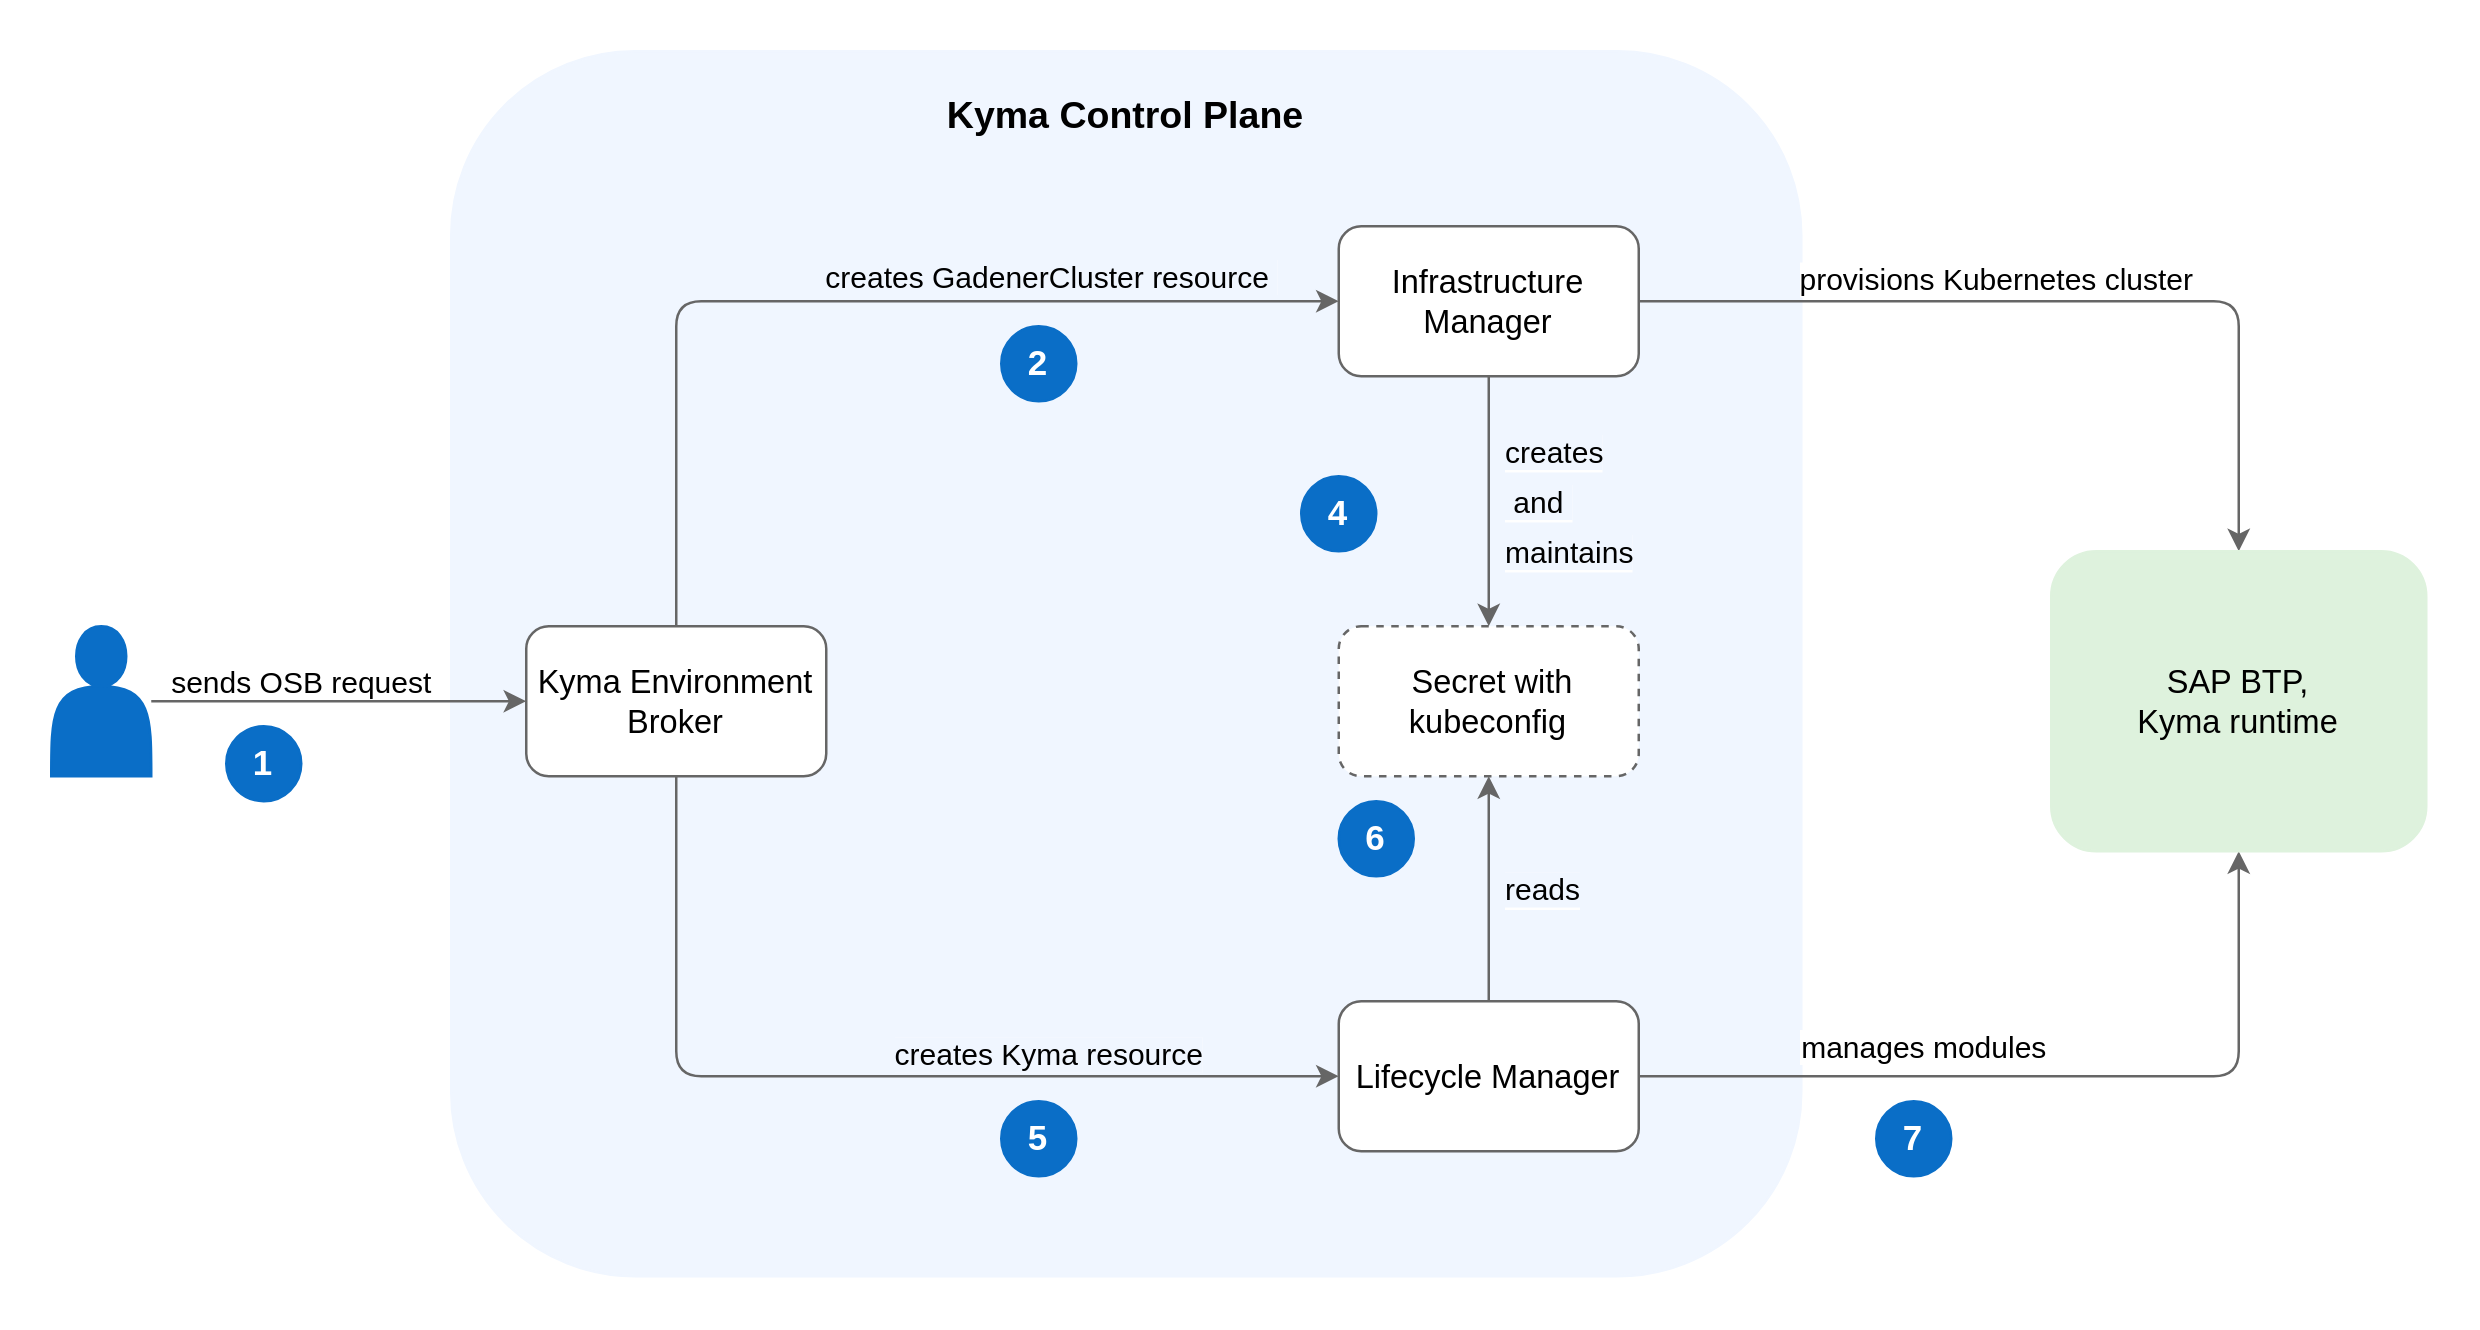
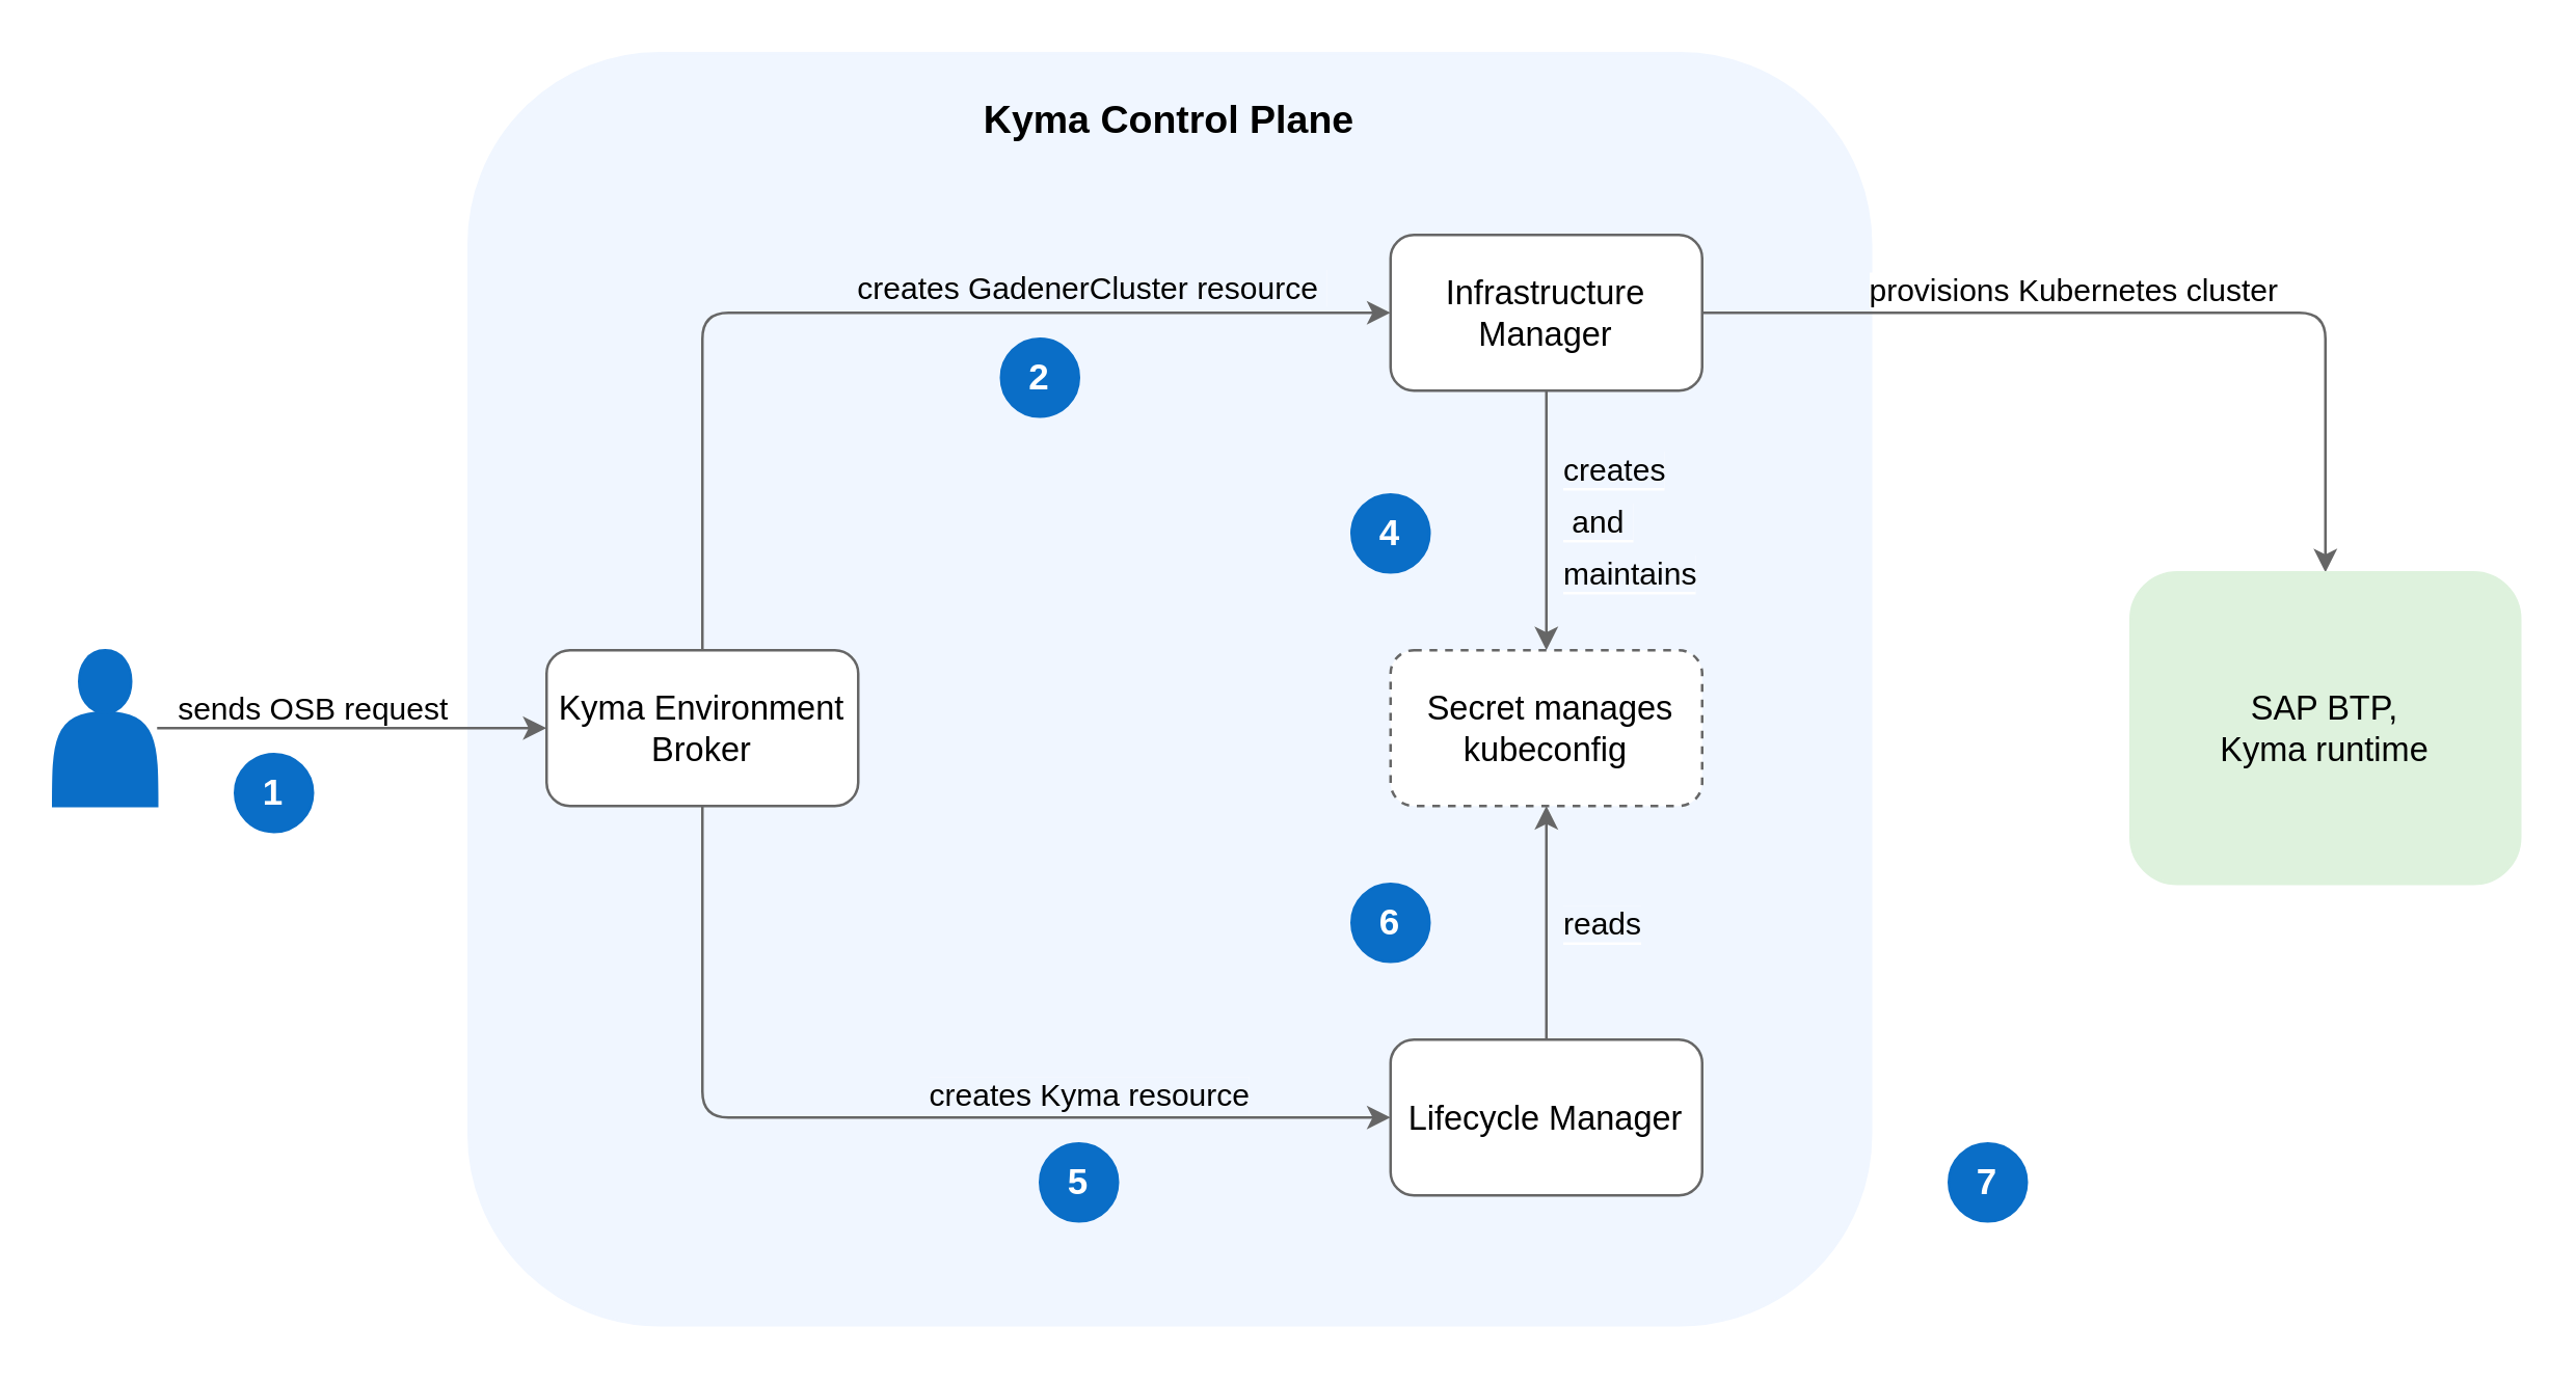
  <mxCell id="0" />
  <mxCell id="1" parent="0" />
  <mxCell id="2" value="" style="rounded=1;whiteSpace=wrap;html=1;align=left;fillColor=#f0f6ff;strokeColor=#f0f6ff;verticalAlign=middle;labelPosition=right;verticalLabelPosition=middle;" parent="1" vertex="1"><mxGeometry x="180" y="20" width="540" height="490" as="geometry" /></mxCell>
  <mxCell id="3" value="&lt;font style=&quot;font-size: 15px;&quot;&gt;&lt;b&gt;Kyma Control Plane&lt;/b&gt;&lt;/font&gt;" style="text;html=1;strokeColor=none;fillColor=none;align=center;verticalAlign=middle;whiteSpace=wrap;rounded=0;fontSize=19;labelPosition=center;verticalLabelPosition=middle;" parent="1" vertex="1"><mxGeometry x="360" y="30" width="180" height="30" as="geometry" /></mxCell>
  <mxCell id="4" style="edgeStyle=orthogonalEdgeStyle;rounded=1;orthogonalLoop=1;jettySize=auto;html=1;entryX=0;entryY=0.5;entryDx=0;entryDy=0;strokeColor=#666666;" parent="1" source="8" target="15" edge="1"><mxGeometry relative="1" as="geometry"><Array as="points"><mxPoint x="270" y="120" /></Array></mxGeometry></mxCell>
  <mxCell id="5" value="&lt;font style=&quot;font-size: 12px; background-color: rgb(240, 246, 255);&quot;&gt;creates GadenerCluster resource&amp;nbsp;&lt;/font&gt;" style="edgeLabel;html=1;align=center;verticalAlign=bottom;resizable=0;points=[];" parent="4" vertex="1" connectable="0"><mxGeometry x="0.413" y="1" relative="1" as="geometry"><mxPoint as="offset" /></mxGeometry></mxCell>
  <mxCell id="6" style="edgeStyle=orthogonalEdgeStyle;rounded=1;orthogonalLoop=1;jettySize=auto;html=1;entryX=0;entryY=0.5;entryDx=0;entryDy=0;strokeColor=#666666;" parent="1" source="8" target="20" edge="1"><mxGeometry relative="1" as="geometry"><Array as="points"><mxPoint x="270" y="430" /></Array></mxGeometry></mxCell>
  <mxCell id="7" value="&lt;font style=&quot;font-size: 12px; background-color: rgb(240, 246, 255);&quot;&gt;creates Kyma resource&lt;/font&gt;" style="edgeLabel;html=1;align=center;verticalAlign=bottom;resizable=0;points=[];" parent="6" vertex="1" connectable="0"><mxGeometry x="0.392" relative="1" as="geometry"><mxPoint as="offset" /></mxGeometry></mxCell>
  <mxCell id="8" value="&lt;font style=&quot;font-size: 13px;&quot;&gt;Kyma Environment Broker&lt;/font&gt;" style="rounded=1;whiteSpace=wrap;html=1;strokeColor=#666666;" parent="1" vertex="1"><mxGeometry x="210" y="250" width="120" height="60" as="geometry" /></mxCell>
  <mxCell id="9" style="edgeStyle=orthogonalEdgeStyle;rounded=1;orthogonalLoop=1;jettySize=auto;html=1;entryX=0.5;entryY=0;entryDx=0;entryDy=0;strokeColor=#666666;" parent="1" source="15" target="23" edge="1"><mxGeometry relative="1" as="geometry" /></mxCell>
  <mxCell id="10" value="&lt;font style=&quot;font-size: 12px;&quot;&gt;provisions Kubernetes cluster&lt;/font&gt;" style="edgeLabel;html=1;align=center;verticalAlign=bottom;resizable=0;points=[];fontSize=12;" parent="9" vertex="1" connectable="0"><mxGeometry x="-0.439" y="-1" relative="1" as="geometry"><mxPoint x="47" y="-1" as="offset" /></mxGeometry></mxCell>
  <mxCell id="11" value="" style="edgeStyle=orthogonalEdgeStyle;rounded=1;orthogonalLoop=1;jettySize=auto;html=1;strokeColor=#666666;" parent="1" source="15" target="29" edge="1"><mxGeometry relative="1" as="geometry" /></mxCell>
  <mxCell id="12" value="&lt;font style=&quot;font-size: 12px; background-color: rgb(240, 246, 255);&quot;&gt;&amp;nbsp;and&amp;nbsp;&lt;/font&gt;" style="edgeLabel;html=1;align=left;verticalAlign=middle;resizable=0;points=[];fontSize=12;labelPosition=right;verticalLabelPosition=middle;" parent="11" vertex="1" connectable="0"><mxGeometry x="-0.12" y="4" relative="1" as="geometry"><mxPoint x="1" y="6" as="offset" /></mxGeometry></mxCell>
  <mxCell id="13" value="&lt;font style=&quot;font-size: 12px; background-color: rgb(240, 246, 255);&quot;&gt;creates&lt;/font&gt;" style="edgeLabel;html=1;align=left;verticalAlign=middle;resizable=0;points=[];labelPosition=right;verticalLabelPosition=middle;" vertex="1" connectable="0" parent="11"><mxGeometry x="-0.18" y="1" relative="1" as="geometry"><mxPoint x="4" y="-11" as="offset" /></mxGeometry></mxCell>
  <mxCell id="14" value="&lt;font style=&quot;font-size: 12px; background-color: rgb(240, 246, 255);&quot;&gt;maintains&lt;/font&gt;" style="edgeLabel;html=1;align=left;verticalAlign=middle;resizable=0;points=[];labelPosition=right;verticalLabelPosition=middle;" vertex="1" connectable="0" parent="11"><mxGeometry x="0.3" relative="1" as="geometry"><mxPoint x="5" y="5" as="offset" /></mxGeometry></mxCell>
  <mxCell id="15" value="&lt;font style=&quot;font-size: 13px;&quot;&gt;Infrastructure Manager&lt;/font&gt;" style="rounded=1;whiteSpace=wrap;html=1;strokeColor=#666666;" parent="1" vertex="1"><mxGeometry x="535" y="90" width="120" height="60" as="geometry" /></mxCell>
- <mxCell id="16" style="edgeStyle=orthogonalEdgeStyle;rounded=1;orthogonalLoop=1;jettySize=auto;html=1;entryX=0.5;entryY=1;entryDx=0;entryDy=0;strokeColor=#666666;" parent="1" source="20" target="23" edge="1"><mxGeometry relative="1" as="geometry" /></mxCell>
- <mxCell id="17" value="&lt;font style=&quot;font-size: 12px;&quot;&gt;manages modules&lt;/font&gt;" style="edgeLabel;html=1;align=center;verticalAlign=bottom;resizable=0;points=[];fontSize=12;" parent="16" vertex="1" connectable="0"><mxGeometry x="-0.445" y="3" relative="1" as="geometry"><mxPoint x="21" as="offset" /></mxGeometry></mxCell>
  <mxCell id="18" value="" style="edgeStyle=orthogonalEdgeStyle;rounded=1;orthogonalLoop=1;jettySize=auto;html=1;strokeColor=#666666;" parent="1" source="20" target="29" edge="1"><mxGeometry relative="1" as="geometry" /></mxCell>
  <mxCell id="19" value="&lt;font style=&quot;font-size: 12px; background-color: rgb(240, 246, 255);&quot;&gt;reads&lt;/font&gt;" style="edgeLabel;html=1;align=left;verticalAlign=middle;resizable=0;points=[];labelPosition=right;verticalLabelPosition=middle;" parent="18" vertex="1" connectable="0"><mxGeometry x="-0.311" y="2" relative="1" as="geometry"><mxPoint x="7" y="-14" as="offset" /></mxGeometry></mxCell>
  <mxCell id="20" value="&lt;font style=&quot;font-size: 13px;&quot;&gt;Lifecycle Manager&lt;/font&gt;" style="rounded=1;whiteSpace=wrap;html=1;strokeColor=#666666;" parent="1" vertex="1"><mxGeometry x="535" y="400" width="120" height="60" as="geometry" /></mxCell>
  <mxCell id="21" value="" style="edgeStyle=orthogonalEdgeStyle;rounded=1;orthogonalLoop=1;jettySize=auto;html=1;strokeColor=#666666;" parent="1" source="22" target="8" edge="1"><mxGeometry relative="1" as="geometry" /></mxCell>
  <mxCell id="22" value="" style="shape=actor;whiteSpace=wrap;html=1;fillColor=#0a6ec7;strokeColor=#0a6ec7;" parent="1" vertex="1"><mxGeometry x="20" y="250" width="40" height="60" as="geometry" /></mxCell>
  <mxCell id="23" value="SAP BTP, &lt;br&gt;Kyma runtime" style="rounded=1;whiteSpace=wrap;html=1;fontSize=13;fillColor=#def2dd;strokeColor=#def2dd;" parent="1" vertex="1"><mxGeometry x="820" y="220" width="150" height="120" as="geometry" /></mxCell>
  <mxCell id="24" value="&lt;font color=&quot;#ffffff&quot; size=&quot;1&quot;&gt;&lt;b style=&quot;font-size: 14px;&quot;&gt;1&lt;/b&gt;&lt;/font&gt;" style="ellipse;whiteSpace=wrap;html=1;fontSize=12;fillColor=#0a6ec7;strokeColor=#0a6ec7;" parent="1" vertex="1"><mxGeometry x="90" y="290" width="30" height="30" as="geometry" /></mxCell>
  <mxCell id="25" value="sends OSB request" style="text;html=1;align=center;verticalAlign=middle;resizable=0;points=[];autosize=1;strokeColor=none;fillColor=none;" parent="1" vertex="1"><mxGeometry x="55" y="258" width="130" height="30" as="geometry" /></mxCell>
- <mxCell id="26" value="&lt;font color=&quot;#ffffff&quot; size=&quot;1&quot;&gt;&lt;b style=&quot;font-size: 14px;&quot;&gt;2&lt;/b&gt;&lt;/font&gt;" style="ellipse;whiteSpace=wrap;html=1;fontSize=12;fillColor=#0a6ec7;strokeColor=#0a6ec7;" parent="1" vertex="1"><mxGeometry x="400" y="130" width="30" height="30" as="geometry" /></mxCell>
+ <mxCell id="26" value="&lt;font color=&quot;#ffffff&quot; size=&quot;1&quot;&gt;&lt;b style=&quot;font-size: 14px;&quot;&gt;2&lt;/b&gt;&lt;/font&gt;" style="ellipse;whiteSpace=wrap;html=1;fontSize=12;fillColor=#0a6ec7;strokeColor=#0a6ec7;" parent="1" vertex="1"><mxGeometry x="385" y="130" width="30" height="30" as="geometry" /></mxCell>
  <mxCell id="27" value="&lt;font color=&quot;#ffffff&quot; size=&quot;1&quot;&gt;&lt;b style=&quot;font-size: 14px;&quot;&gt;5&lt;/b&gt;&lt;/font&gt;" style="ellipse;whiteSpace=wrap;html=1;fontSize=12;fillColor=#0a6ec7;strokeColor=#0a6ec7;" parent="1" vertex="1"><mxGeometry x="400" y="440" width="30" height="30" as="geometry" /></mxCell>
  <mxCell id="28" value="&lt;font color=&quot;#ffffff&quot; size=&quot;1&quot;&gt;&lt;b style=&quot;font-size: 14px;&quot;&gt;7&lt;/b&gt;&lt;/font&gt;" style="ellipse;whiteSpace=wrap;html=1;fontSize=12;fillColor=#0a6ec7;strokeColor=#0a6ec7;" parent="1" vertex="1"><mxGeometry x="750" y="440" width="30" height="30" as="geometry" /></mxCell>
- <mxCell id="29" value="&lt;span style=&quot;font-size: 13px;&quot;&gt;&amp;nbsp;Secret with kubeconfig&lt;/span&gt;" style="rounded=1;whiteSpace=wrap;html=1;strokeColor=#666666;dashed=1;" parent="1" vertex="1"><mxGeometry x="535" y="250" width="120" height="60" as="geometry" /></mxCell>
+ <mxCell id="29" value="&lt;span style=&quot;font-size: 13px;&quot;&gt;&amp;nbsp;Secret manages kubeconfig&lt;/span&gt;" style="rounded=1;whiteSpace=wrap;html=1;strokeColor=#666666;dashed=1;" parent="1" vertex="1"><mxGeometry x="535" y="250" width="120" height="60" as="geometry" /></mxCell>
  <mxCell id="30" value="&lt;font color=&quot;#ffffff&quot; size=&quot;1&quot;&gt;&lt;b style=&quot;font-size: 14px;&quot;&gt;4&lt;/b&gt;&lt;/font&gt;" style="ellipse;whiteSpace=wrap;html=1;fontSize=12;fillColor=#0a6ec7;strokeColor=#0a6ec7;" parent="1" vertex="1"><mxGeometry x="520" y="190" width="30" height="30" as="geometry" /></mxCell>
- <mxCell id="31" value="&lt;font color=&quot;#ffffff&quot; size=&quot;1&quot;&gt;&lt;b style=&quot;font-size: 14px;&quot;&gt;6&lt;/b&gt;&lt;/font&gt;" style="ellipse;whiteSpace=wrap;html=1;fontSize=12;fillColor=#0a6ec7;strokeColor=#0a6ec7;" parent="1" vertex="1"><mxGeometry x="535" y="320" width="30" height="30" as="geometry" /></mxCell>
+ <mxCell id="31" value="&lt;font color=&quot;#ffffff&quot; size=&quot;1&quot;&gt;&lt;b style=&quot;font-size: 14px;&quot;&gt;6&lt;/b&gt;&lt;/font&gt;" style="ellipse;whiteSpace=wrap;html=1;fontSize=12;fillColor=#0a6ec7;strokeColor=#0a6ec7;" parent="1" vertex="1"><mxGeometry x="520" y="340" width="30" height="30" as="geometry" /></mxCell>
